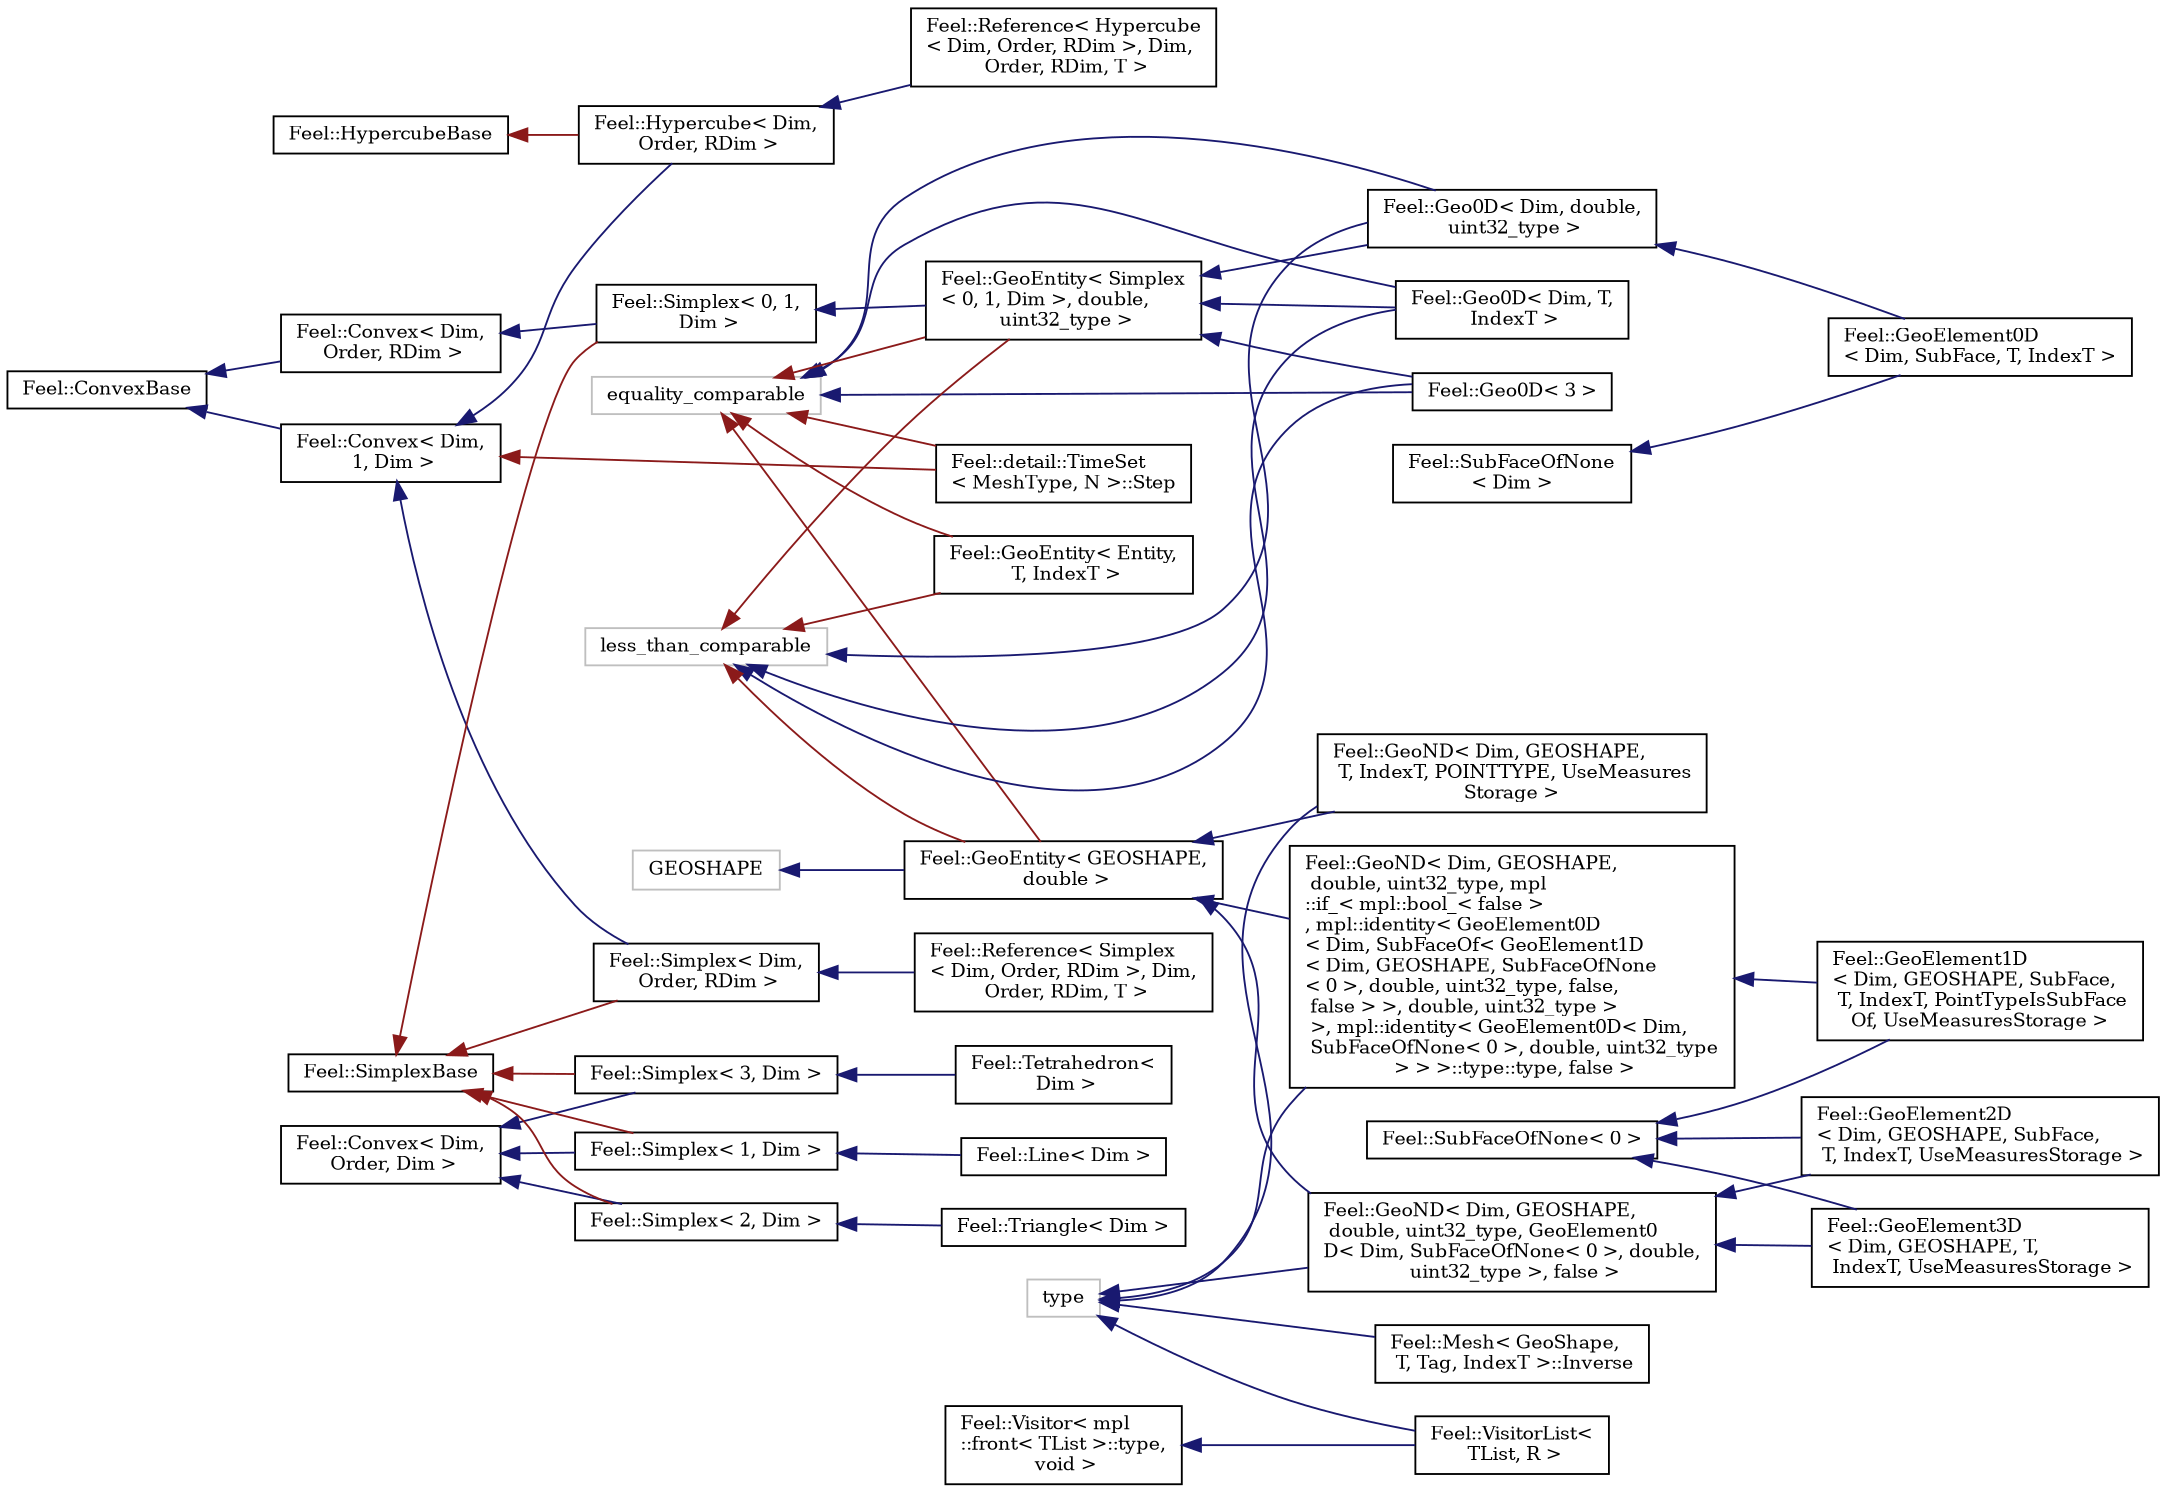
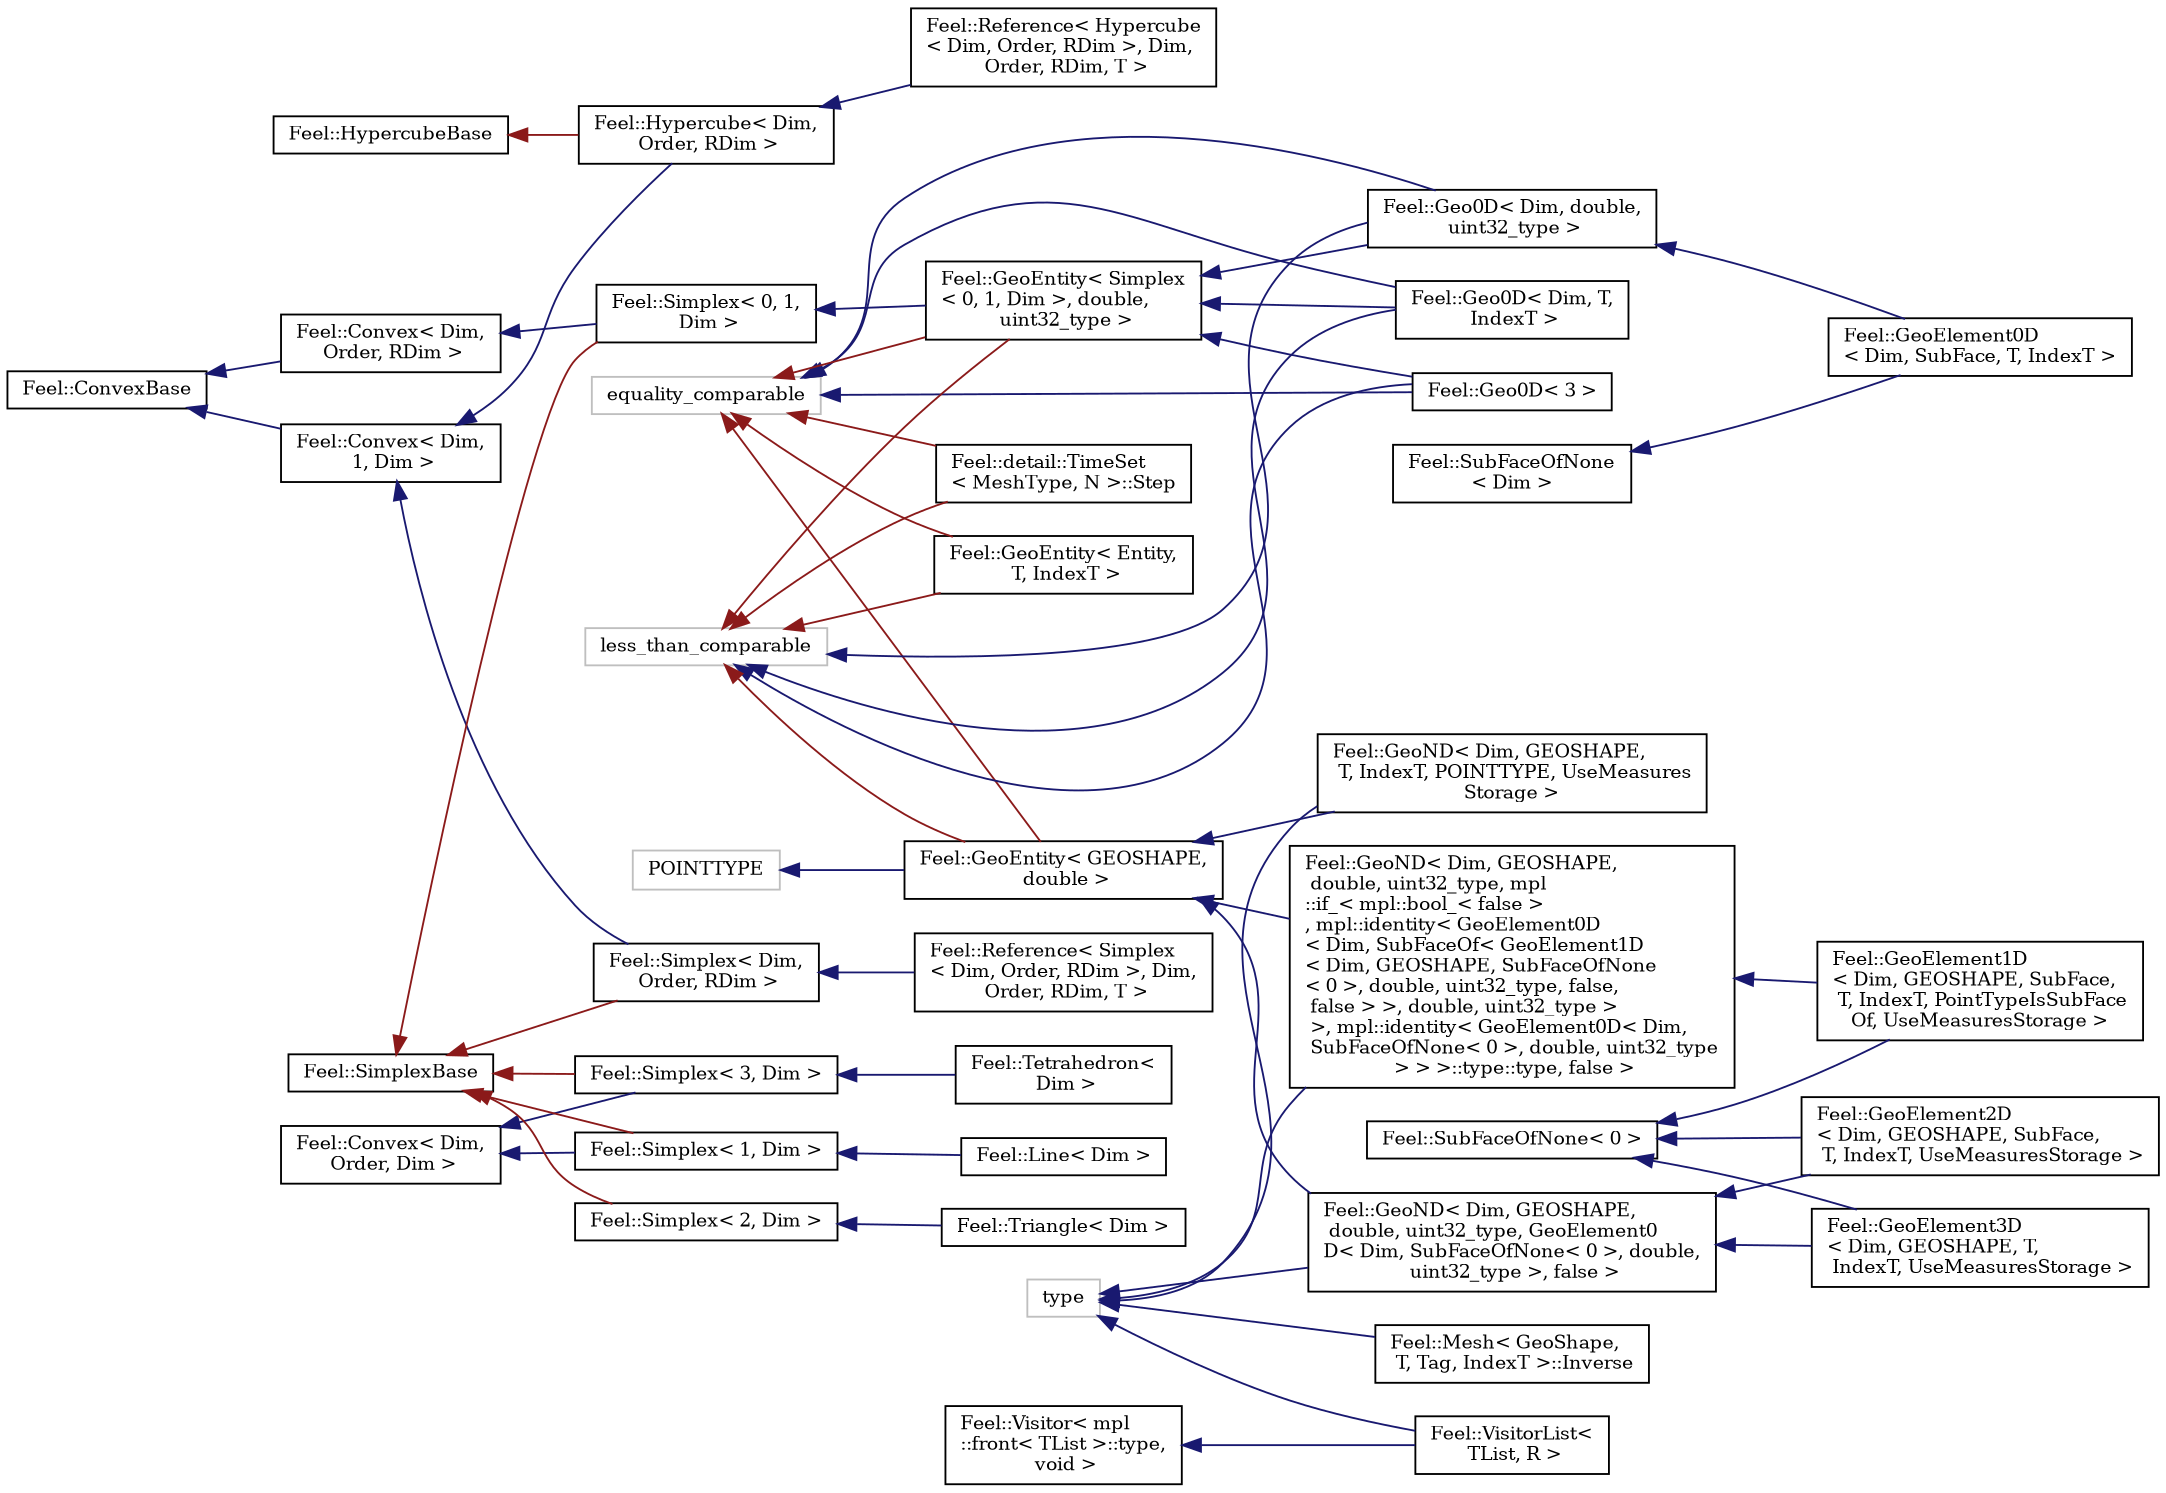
  digraph {
    fontname="DejaVu Serif"
    rankdir=LR
    node [color=black fillcolor=white fontname="DejaVu Serif" fontsize=10 shape=record style=filled]
    edge [color=midnightblue dir=back fontname="DejaVu Serif" fontsize=10 labelfontname=Helvetica labelfontsize=10 style=solid]
    n1 [color=grey75 height=0.2 label=equality_comparable width=0.4]
    n2 [height=0.2 label="Feel::detail::TimeSet\l\< MeshType, N \>::Step" width=0.4]
    n3 [height=0.2 label="Feel::Geo0D\< Dim, T,\l IndexT \>" width=0.4]
    n4 [height=0.2 label="Feel::GeoEntity\< Entity,\l T, IndexT \>" width=0.4]
    n5 [height=0.2 label="Feel::Geo0D\< 3 \>" width=0.4]
    n6 [height=0.2 label="Feel::Geo0D\< Dim, double,\l uint32_type \>" width=0.4]
    n7 [height=0.2 label="Feel::GeoEntity\< GEOSHAPE,\l double \>" width=0.4]
    n8 [height=0.2 label="Feel::GeoEntity\< Simplex\l\< 0, 1, Dim \>, double,\l uint32_type \>" width=0.4]
    n9 [height=0.2 label="Feel::GeoElement0D\l\< Dim, SubFace, T, IndexT \>" width=0.4]
    n10 [height=0.2 label="Feel::GeoND\< Dim, GEOSHAPE,\l T, IndexT, POINTTYPE, UseMeasures\lStorage \>" width=0.4]
    n11 [height=0.2 label="Feel::GeoND\< Dim, GEOSHAPE,\l double, uint32_type, GeoElement0\lD\< Dim, SubFaceOfNone\< 0 \>, double,\l uint32_type \>, false \>" width=0.4]
    n12 [height=0.2 label="Feel::GeoND\< Dim, GEOSHAPE,\l double, uint32_type, mpl\l::if_\< mpl::bool_\< false \>\l, mpl::identity\< GeoElement0D\l\< Dim, SubFaceOf\< GeoElement1D\l\< Dim, GEOSHAPE, SubFaceOfNone\l\< 0 \>, double, uint32_type, false,\l false \> \>, double, uint32_type \>\l \>, mpl::identity\< GeoElement0D\< Dim,\l SubFaceOfNone\< 0 \>, double, uint32_type\l \> \> \>::type::type, false \>" width=0.4]
    n13 [height=0.2 label="Feel::GeoElement2D\l\< Dim, GEOSHAPE, SubFace,\l T, IndexT, UseMeasuresStorage \>" width=0.4]
    n14 [height=0.2 label="Feel::GeoElement3D\l\< Dim, GEOSHAPE, T,\l IndexT, UseMeasuresStorage \>" width=0.4]
    n15 [height=0.2 label="Feel::GeoElement1D\l\< Dim, GEOSHAPE, SubFace,\l T, IndexT, PointTypeIsSubFace\lOf, UseMeasuresStorage \>" width=0.4]
    n16 [color=grey75 height=0.2 label=less_than_comparable width=0.4]
    n17 [color=grey75 height=0.2 label=type width=0.4]
    n18 [height=0.2 label="Feel::Mesh\< GeoShape,\l T, Tag, IndexT \>::Inverse" width=0.4]
    n19 [height=0.2 label="Feel::VisitorList\<\l TList, R \>" width=0.4]
    n20 [height=0.2 label="Feel::ConvexBase" width=0.4]
    n21 [height=0.2 label="Feel::Convex\< Dim,\l 1, Dim \>" width=0.4]
    n22 [height=0.2 label="Feel::Convex\< Dim,\l Order, RDim \>" width=0.4]
    n23 [height=0.2 label="Feel::Hypercube\< Dim,\l Order, RDim \>" width=0.4]
    n24 [height=0.2 label="Feel::Simplex\< Dim,\l Order, RDim \>" width=0.4]
    n25 [height=0.2 label="Feel::Convex\< Dim,\l Order, Dim \>" width=0.4]
    n26 [height=0.2 label="Feel::Simplex\< 1, Dim \>" width=0.4]
    n27 [height=0.2 label="Feel::Simplex\< 2, Dim \>" width=0.4]
    n28 [height=0.2 label="Feel::Simplex\< 3, Dim \>" width=0.4]
    n29 [height=0.2 label="Feel::Simplex\< 0, 1,\l Dim \>" width=0.4]
    n30 [height=0.2 label="Feel::Reference\< Hypercube\l\< Dim, Order, RDim \>, Dim,\l Order, RDim, T \>" width=0.4]
    n31 [height=0.2 label="Feel::Reference\< Simplex\l\< Dim, Order, RDim \>, Dim,\l Order, RDim, T \>" width=0.4]
    n32 [height=0.2 label="Feel::Line\< Dim \>" width=0.4]
    n33 [height=0.2 label="Feel::Triangle\< Dim \>" width=0.4]
    n34 [height=0.2 label="Feel::Tetrahedron\<\l Dim \>" width=0.4]
    n35 [height=0.2 label="Feel::HypercubeBase" width=0.4]
    n36 [height=0.2 label="Feel::SimplexBase" width=0.4]
-   n37 [color=grey75 height=0.2 label=GEOSHAPE width=0.4]
+   n37 [color=grey75 height=0.2 label=POINTTYPE width=0.4]
    n38 [height=0.2 label="Feel::SubFaceOfNone\< 0 \>" width=0.4]
    n39 [height=0.2 label="Feel::SubFaceOfNone\l\< Dim \>" width=0.4]
    n40 [height=0.2 label="Feel::Visitor\< mpl\l::front\< TList \>::type,\l void \>" width=0.4]
    n1 -> n2 [color=firebrick4]
    n1 -> n3
    n1 -> n4 [color=firebrick4]
    n1 -> n5
    n1 -> n6
    n1 -> n7 [color=firebrick4]
    n1 -> n8 [color=firebrick4]
    n6 -> n9
    n7 -> n10
    n7 -> n11
    n7 -> n12
    n8 -> n3
    n8 -> n5
    n8 -> n6
    n11 -> n13
    n11 -> n14
    n12 -> n15
-   n21 -> n2 [color=firebrick4]
+   n16 -> n2 [color=firebrick4]
    n16 -> n3
    n16 -> n4 [color=firebrick4]
    n16 -> n5
    n16 -> n6
    n16 -> n7 [color=firebrick4]
    n16 -> n8 [color=firebrick4]
    n17 -> n10
    n17 -> n11
    n17 -> n12
    n17 -> n18
    n17 -> n19
    n20 -> n21
    n20 -> n22
    n21 -> n23
    n21 -> n24
    n22 -> n29
    n23 -> n30
    n24 -> n31
    n25 -> n26
-   n25 -> n27
    n25 -> n28
    n26 -> n32
    n27 -> n33
    n28 -> n34
    n29 -> n8
    n35 -> n23 [color=firebrick4]
    n36 -> n24 [color=firebrick4]
    n36 -> n26 [color=firebrick4]
    n36 -> n27 [color=firebrick4]
    n36 -> n28 [color=firebrick4]
    n36 -> n29 [color=firebrick4]
    n37 -> n7
    n38 -> n13
    n38 -> n14
    n38 -> n15
    n39 -> n9
    n40 -> n19
  }
